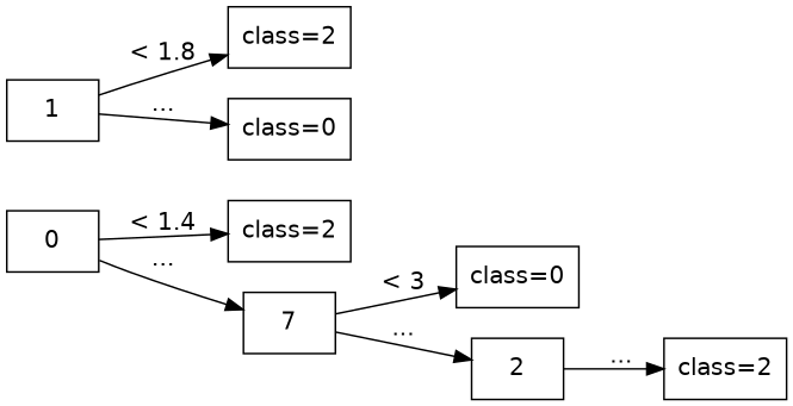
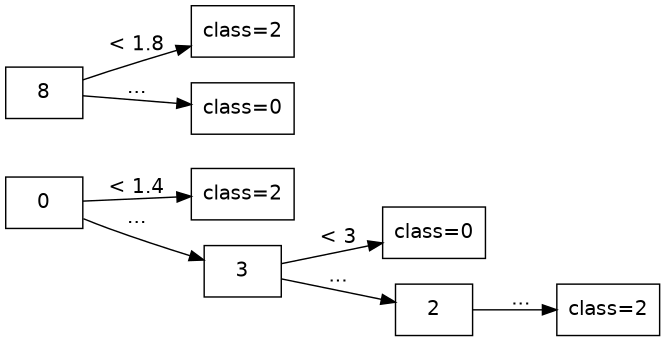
  digraph {
    fontname="DejaVu Sans"
    rankdir=LR
    node [fontname="DejaVu Sans" shape=box]
    edge [fontname="DejaVu Sans"]
    n1 [label=0]
    n2 [label="class=2"]
-   n3 [label=7]
+   n3 [label=3]
    n4 [label="class=0"]
    n5 [label=2]
    n6 [label="class=2"]
-   n7 [label=1]
+   n7 [label=8]
    n8 [label="class=2"]
    n9 [label="class=0"]
    n1 -> n2 [label="< 1.4"]
    n1 -> n3 [label="..."]
    n3 -> n4 [label="< 3"]
    n3 -> n5 [label="..."]
    n5 -> n6 [label="..."]
    n7 -> n8 [label="< 1.8"]
    n7 -> n9 [label="..."]
  }
